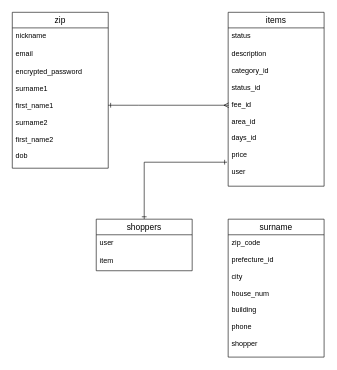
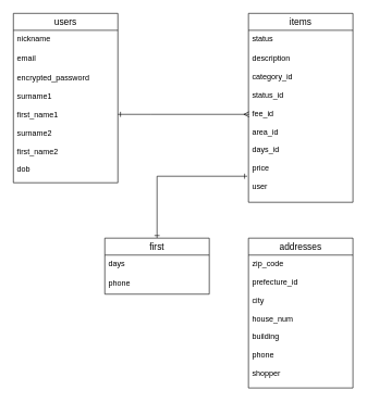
  <mxCell id="0" />
  <mxCell id="1" parent="0" />
  <mxCell id="2" style="edgeStyle=orthogonalEdgeStyle;rounded=0;orthogonalLoop=1;jettySize=auto;html=1;entryX=0.006;entryY=0.423;entryDx=0;entryDy=0;entryPerimeter=0;startArrow=ERone;startFill=0;endArrow=ERmany;endFill=0;" edge="1" parent="1" source="3" target="9"><mxGeometry relative="1" as="geometry"><Array as="points"><mxPoint x="230" y="175" /><mxPoint x="230" y="175" /></Array></mxGeometry></mxCell>
- <mxCell id="3" value="zip" style="swimlane;fontStyle=0;childLayout=stackLayout;horizontal=1;startSize=26;horizontalStack=0;resizeParent=1;resizeParentMax=0;resizeLast=0;collapsible=1;marginBottom=0;align=center;fontSize=14;" parent="1" vertex="1"><mxGeometry x="20" y="20" width="160" height="260" as="geometry" /></mxCell>
+ <mxCell id="3" value="users" style="swimlane;fontStyle=0;childLayout=stackLayout;horizontal=1;startSize=26;horizontalStack=0;resizeParent=1;resizeParentMax=0;resizeLast=0;collapsible=1;marginBottom=0;align=center;fontSize=14;" parent="1" vertex="1"><mxGeometry x="20" y="20" width="160" height="260" as="geometry" /></mxCell>
  <mxCell id="4" value="nickname" style="text;strokeColor=none;fillColor=none;spacingLeft=4;spacingRight=4;overflow=hidden;rotatable=0;points=[[0,0.5],[1,0.5]];portConstraint=eastwest;fontSize=12;" parent="3" vertex="1"><mxGeometry y="26" width="160" height="30" as="geometry" /></mxCell>
  <mxCell id="5" value="email" style="text;strokeColor=none;fillColor=none;spacingLeft=4;spacingRight=4;overflow=hidden;rotatable=0;points=[[0,0.5],[1,0.5]];portConstraint=eastwest;fontSize=12;" parent="3" vertex="1"><mxGeometry y="56" width="160" height="30" as="geometry" /></mxCell>
  <mxCell id="6" value="encrypted_password&#10;&#10;surname1&#10;&#10;first_name1&#10;&#10;surname2&#10;&#10;first_name2&#10;&#10;dob" style="text;strokeColor=none;fillColor=none;spacingLeft=4;spacingRight=4;overflow=hidden;rotatable=0;points=[[0,0.5],[1,0.5]];portConstraint=eastwest;fontSize=12;" parent="3" vertex="1"><mxGeometry y="86" width="160" height="174" as="geometry" /></mxCell>
  <mxCell id="7" value="items" style="swimlane;fontStyle=0;childLayout=stackLayout;horizontal=1;startSize=26;horizontalStack=0;resizeParent=1;resizeParentMax=0;resizeLast=0;collapsible=1;marginBottom=0;align=center;fontSize=14;" parent="1" vertex="1"><mxGeometry x="380" y="20" width="160" height="290" as="geometry" /></mxCell>
  <mxCell id="8" value="status" style="text;strokeColor=none;fillColor=none;spacingLeft=4;spacingRight=4;overflow=hidden;rotatable=0;points=[[0,0.5],[1,0.5]];portConstraint=eastwest;fontSize=12;" parent="7" vertex="1"><mxGeometry y="26" width="160" height="30" as="geometry" /></mxCell>
  <mxCell id="9" value="description&#10;&#10;category_id&#10;&#10;status_id&#10;&#10;fee_id&#10;&#10;area_id&#10;&#10;days_id&#10;&#10;price&#10;&#10;user" style="text;strokeColor=none;fillColor=none;spacingLeft=4;spacingRight=4;overflow=hidden;rotatable=0;points=[[0,0.5],[1,0.5]];portConstraint=eastwest;fontSize=12;" parent="7" vertex="1"><mxGeometry y="56" width="160" height="234" as="geometry" /></mxCell>
- <mxCell id="10" value="surname" style="swimlane;fontStyle=0;childLayout=stackLayout;horizontal=1;startSize=26;horizontalStack=0;resizeParent=1;resizeParentMax=0;resizeLast=0;collapsible=1;marginBottom=0;align=center;fontSize=14;" parent="1" vertex="1"><mxGeometry x="380" y="365" width="160" height="230" as="geometry" /></mxCell>
+ <mxCell id="10" value="addresses" style="swimlane;fontStyle=0;childLayout=stackLayout;horizontal=1;startSize=26;horizontalStack=0;resizeParent=1;resizeParentMax=0;resizeLast=0;collapsible=1;marginBottom=0;align=center;fontSize=14;" parent="1" vertex="1"><mxGeometry x="380" y="365" width="160" height="230" as="geometry" /></mxCell>
  <mxCell id="11" value="zip_code&#10;&#10;prefecture_id&#10;&#10;city&#10;&#10;house_num&#10;&#10;building&#10;&#10;phone&#10;&#10;shopper" style="text;strokeColor=none;fillColor=none;spacingLeft=4;spacingRight=4;overflow=hidden;rotatable=0;points=[[0,0.5],[1,0.5]];portConstraint=eastwest;fontSize=12;" parent="10" vertex="1"><mxGeometry y="26" width="160" height="204" as="geometry" /></mxCell>
  <mxCell id="12" style="edgeStyle=orthogonalEdgeStyle;rounded=0;orthogonalLoop=1;jettySize=auto;html=1;entryX=-0.012;entryY=0.829;entryDx=0;entryDy=0;entryPerimeter=0;startArrow=ERone;startFill=0;endArrow=ERone;endFill=0;" edge="1" parent="1" source="13" target="9"><mxGeometry relative="1" as="geometry" /></mxCell>
- <mxCell id="13" value="shoppers" style="swimlane;fontStyle=0;childLayout=stackLayout;horizontal=1;startSize=26;horizontalStack=0;resizeParent=1;resizeParentMax=0;resizeLast=0;collapsible=1;marginBottom=0;align=center;fontSize=14;" vertex="1" parent="1"><mxGeometry x="160" y="365" width="160" height="86" as="geometry" /></mxCell>
- <mxCell id="14" value="user" style="text;strokeColor=none;fillColor=none;spacingLeft=4;spacingRight=4;overflow=hidden;rotatable=0;points=[[0,0.5],[1,0.5]];portConstraint=eastwest;fontSize=12;" vertex="1" parent="13"><mxGeometry y="26" width="160" height="30" as="geometry" /></mxCell>
- <mxCell id="15" value="item" style="text;strokeColor=none;fillColor=none;spacingLeft=4;spacingRight=4;overflow=hidden;rotatable=0;points=[[0,0.5],[1,0.5]];portConstraint=eastwest;fontSize=12;" vertex="1" parent="13"><mxGeometry y="56" width="160" height="30" as="geometry" /></mxCell>
+ <mxCell id="13" value="first" style="swimlane;fontStyle=0;childLayout=stackLayout;horizontal=1;startSize=26;horizontalStack=0;resizeParent=1;resizeParentMax=0;resizeLast=0;collapsible=1;marginBottom=0;align=center;fontSize=14;" vertex="1" parent="1"><mxGeometry x="160" y="365" width="160" height="86" as="geometry" /></mxCell>
+ <mxCell id="14" value="days" style="text;strokeColor=none;fillColor=none;spacingLeft=4;spacingRight=4;overflow=hidden;rotatable=0;points=[[0,0.5],[1,0.5]];portConstraint=eastwest;fontSize=12;" vertex="1" parent="13"><mxGeometry y="26" width="160" height="30" as="geometry" /></mxCell>
+ <mxCell id="15" value="phone" style="text;strokeColor=none;fillColor=none;spacingLeft=4;spacingRight=4;overflow=hidden;rotatable=0;points=[[0,0.5],[1,0.5]];portConstraint=eastwest;fontSize=12;" vertex="1" parent="13"><mxGeometry y="56" width="160" height="30" as="geometry" /></mxCell>
